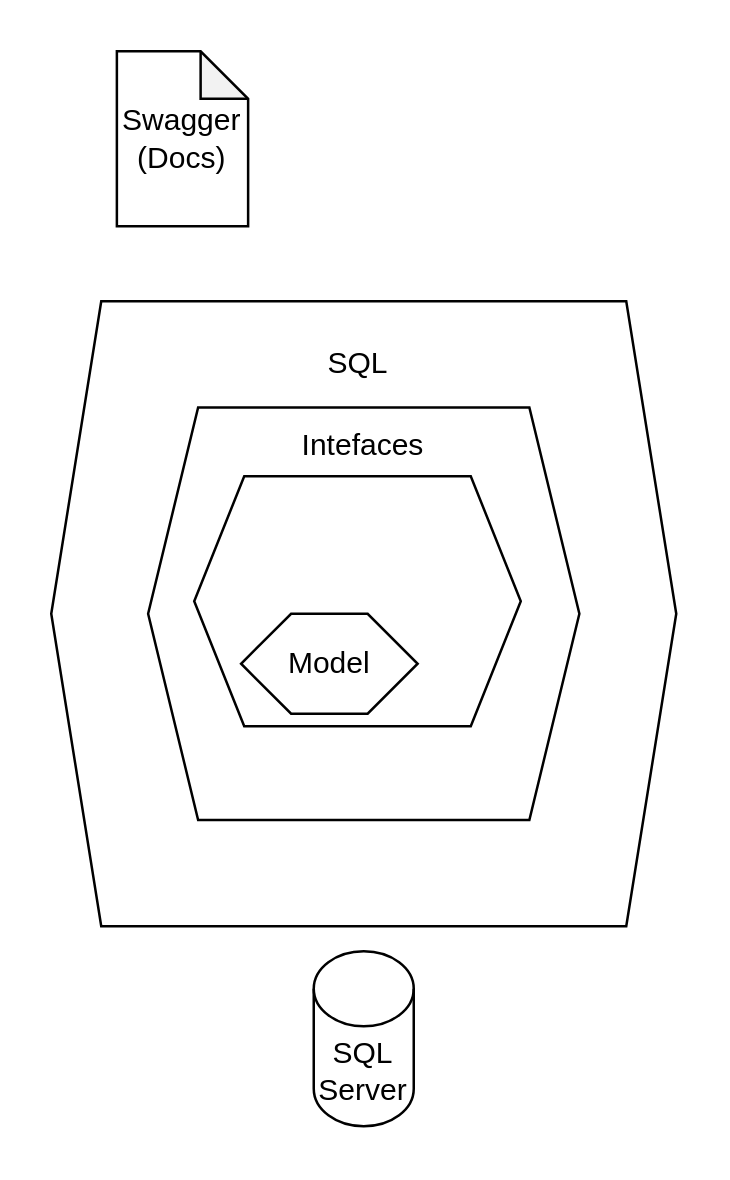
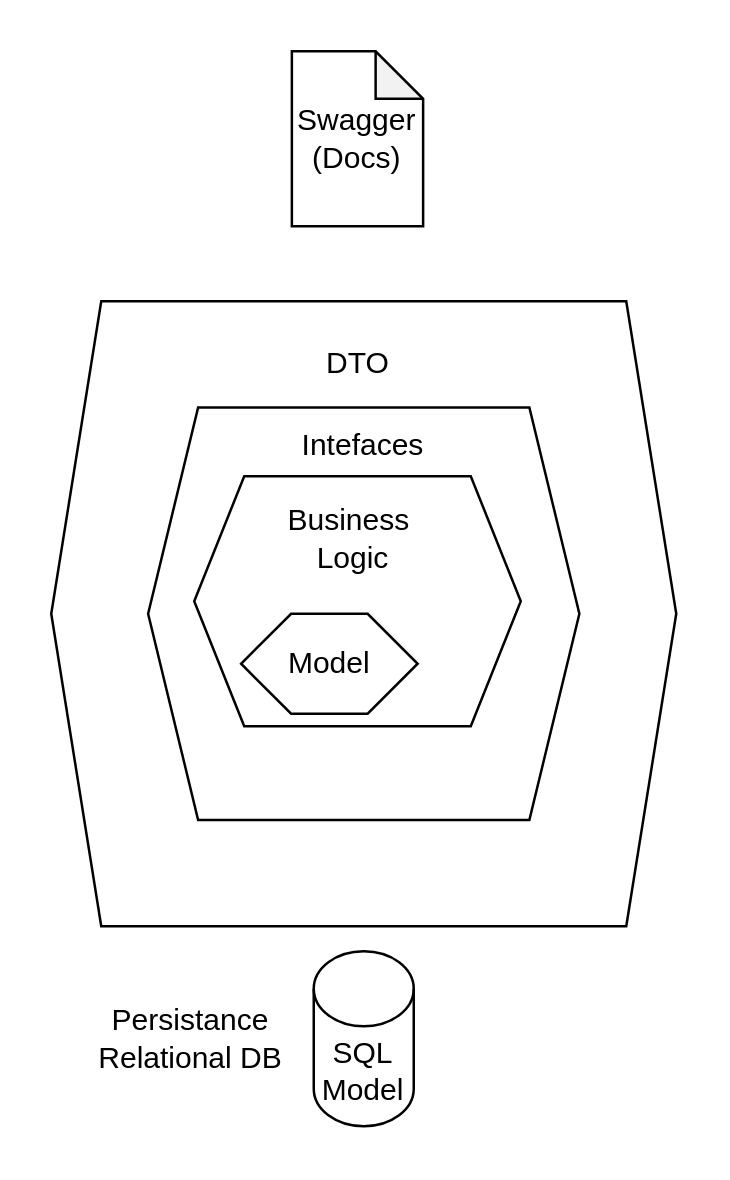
  <mxCell id="0" />
  <mxCell id="1" parent="0" />
  <mxCell id="2" value="" style="shape=hexagon;perimeter=hexagonPerimeter2;whiteSpace=wrap;html=1;fixedSize=1;" vertex="1" parent="1"><mxGeometry x="20" y="120" width="250" height="250" as="geometry" /></mxCell>
- <mxCell id="4" value="Swagger&lt;br&gt;(Docs)" style="shape=note;whiteSpace=wrap;html=1;backgroundOutline=1;darkOpacity=0.05;size=19;" vertex="1" parent="1"><mxGeometry x="46.25" y="20" width="52.5" height="70" as="geometry" /></mxCell>
- <mxCell id="5" value="SQL&lt;br&gt;Server" style="shape=cylinder3;whiteSpace=wrap;html=1;boundedLbl=1;backgroundOutline=1;size=15;" vertex="1" parent="1"><mxGeometry x="125" y="380" width="40" height="70" as="geometry" /></mxCell>
+ <mxCell id="3" value="Persistance&lt;br&gt;Relational DB" style="text;html=1;strokeColor=none;fillColor=none;align=center;verticalAlign=middle;whiteSpace=wrap;rounded=0;" vertex="1" parent="1"><mxGeometry x="36.25" y="390" width="80" height="50" as="geometry" /></mxCell>
+ <mxCell id="4" value="Swagger&lt;br&gt;(Docs)" style="shape=note;whiteSpace=wrap;html=1;backgroundOutline=1;darkOpacity=0.05;size=19;" vertex="1" parent="1"><mxGeometry x="116.25" y="20" width="52.5" height="70" as="geometry" /></mxCell>
+ <mxCell id="5" value="SQL&lt;br&gt;Model" style="shape=cylinder3;whiteSpace=wrap;html=1;boundedLbl=1;backgroundOutline=1;size=15;" vertex="1" parent="1"><mxGeometry x="125" y="380" width="40" height="70" as="geometry" /></mxCell>
  <mxCell id="6" value="" style="shape=hexagon;perimeter=hexagonPerimeter2;whiteSpace=wrap;html=1;fixedSize=1;" vertex="1" parent="1"><mxGeometry x="58.75" y="162.5" width="172.5" height="165" as="geometry" /></mxCell>
- <mxCell id="7" value="SQL" style="text;html=1;strokeColor=none;fillColor=none;align=center;verticalAlign=middle;whiteSpace=wrap;rounded=0;" vertex="1" parent="1"><mxGeometry x="112.5" y="130" width="60" height="30" as="geometry" /></mxCell>
+ <mxCell id="7" value="DTO" style="text;html=1;strokeColor=none;fillColor=none;align=center;verticalAlign=middle;whiteSpace=wrap;rounded=0;" vertex="1" parent="1"><mxGeometry x="112.5" y="130" width="60" height="30" as="geometry" /></mxCell>
  <mxCell id="8" value="Intefaces" style="text;html=1;strokeColor=none;fillColor=none;align=center;verticalAlign=middle;whiteSpace=wrap;rounded=0;" vertex="1" parent="1"><mxGeometry x="100" y="162.5" width="90" height="30" as="geometry" /></mxCell>
  <mxCell id="9" value="" style="shape=hexagon;perimeter=hexagonPerimeter2;whiteSpace=wrap;html=1;fixedSize=1;" vertex="1" parent="1"><mxGeometry x="77.19" y="190" width="130.62" height="100" as="geometry" /></mxCell>
  <mxCell id="10" value="Model" style="shape=hexagon;perimeter=hexagonPerimeter2;whiteSpace=wrap;html=1;fixedSize=1;" vertex="1" parent="1"><mxGeometry x="95.94" y="245" width="70.62" height="40" as="geometry" /></mxCell>
+ <mxCell id="11" value="Business&amp;nbsp;&lt;br&gt;Logic" style="text;html=1;strokeColor=none;fillColor=none;align=center;verticalAlign=middle;whiteSpace=wrap;rounded=0;" vertex="1" parent="1"><mxGeometry x="111.25" y="200" width="60" height="30" as="geometry" /></mxCell>
